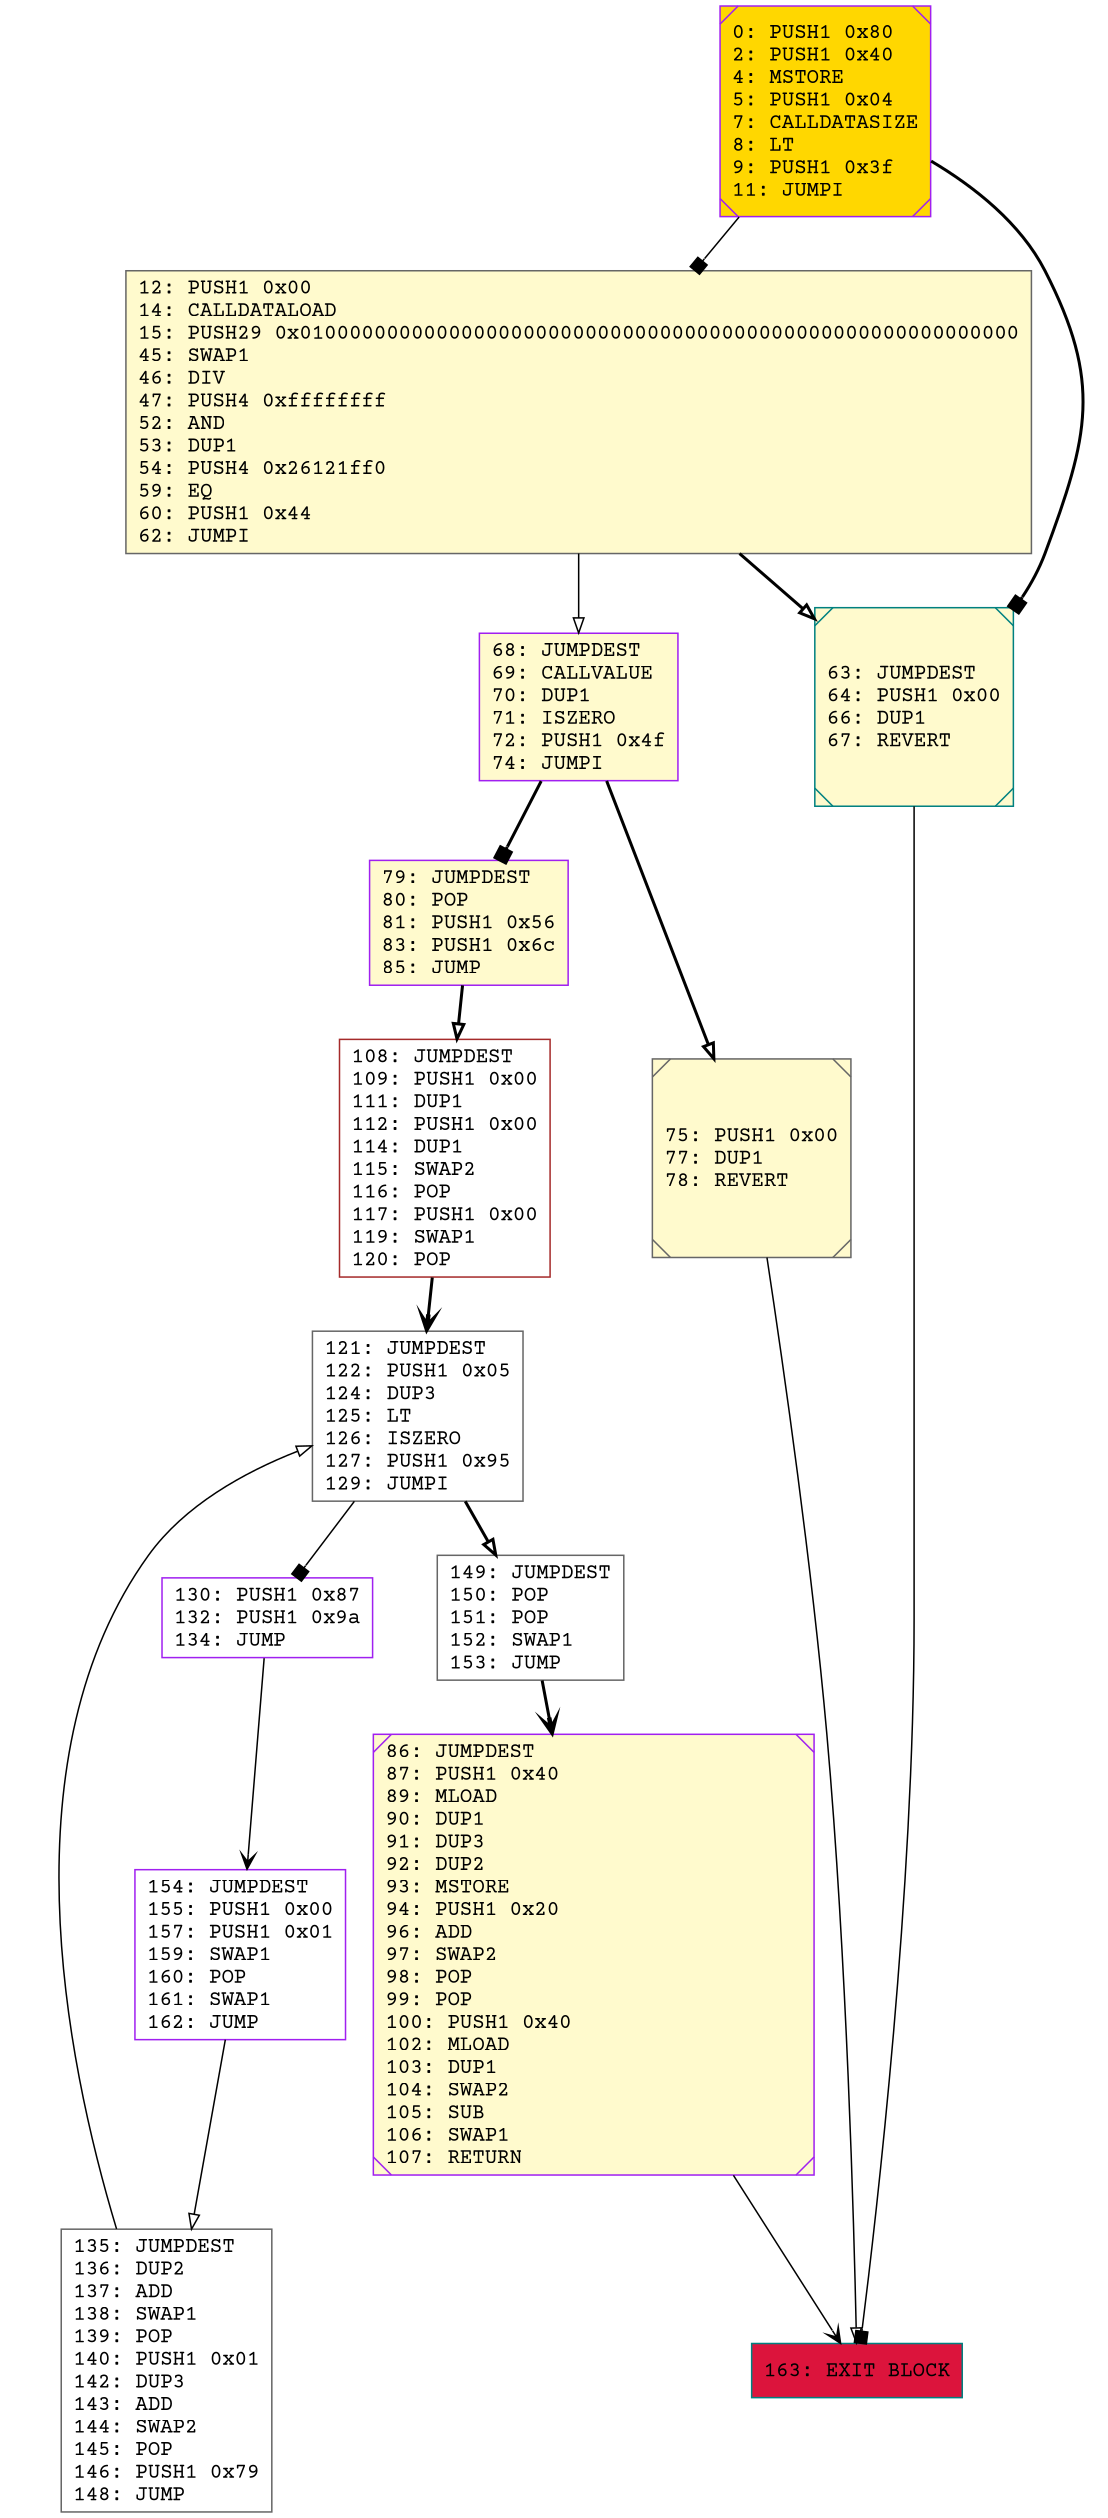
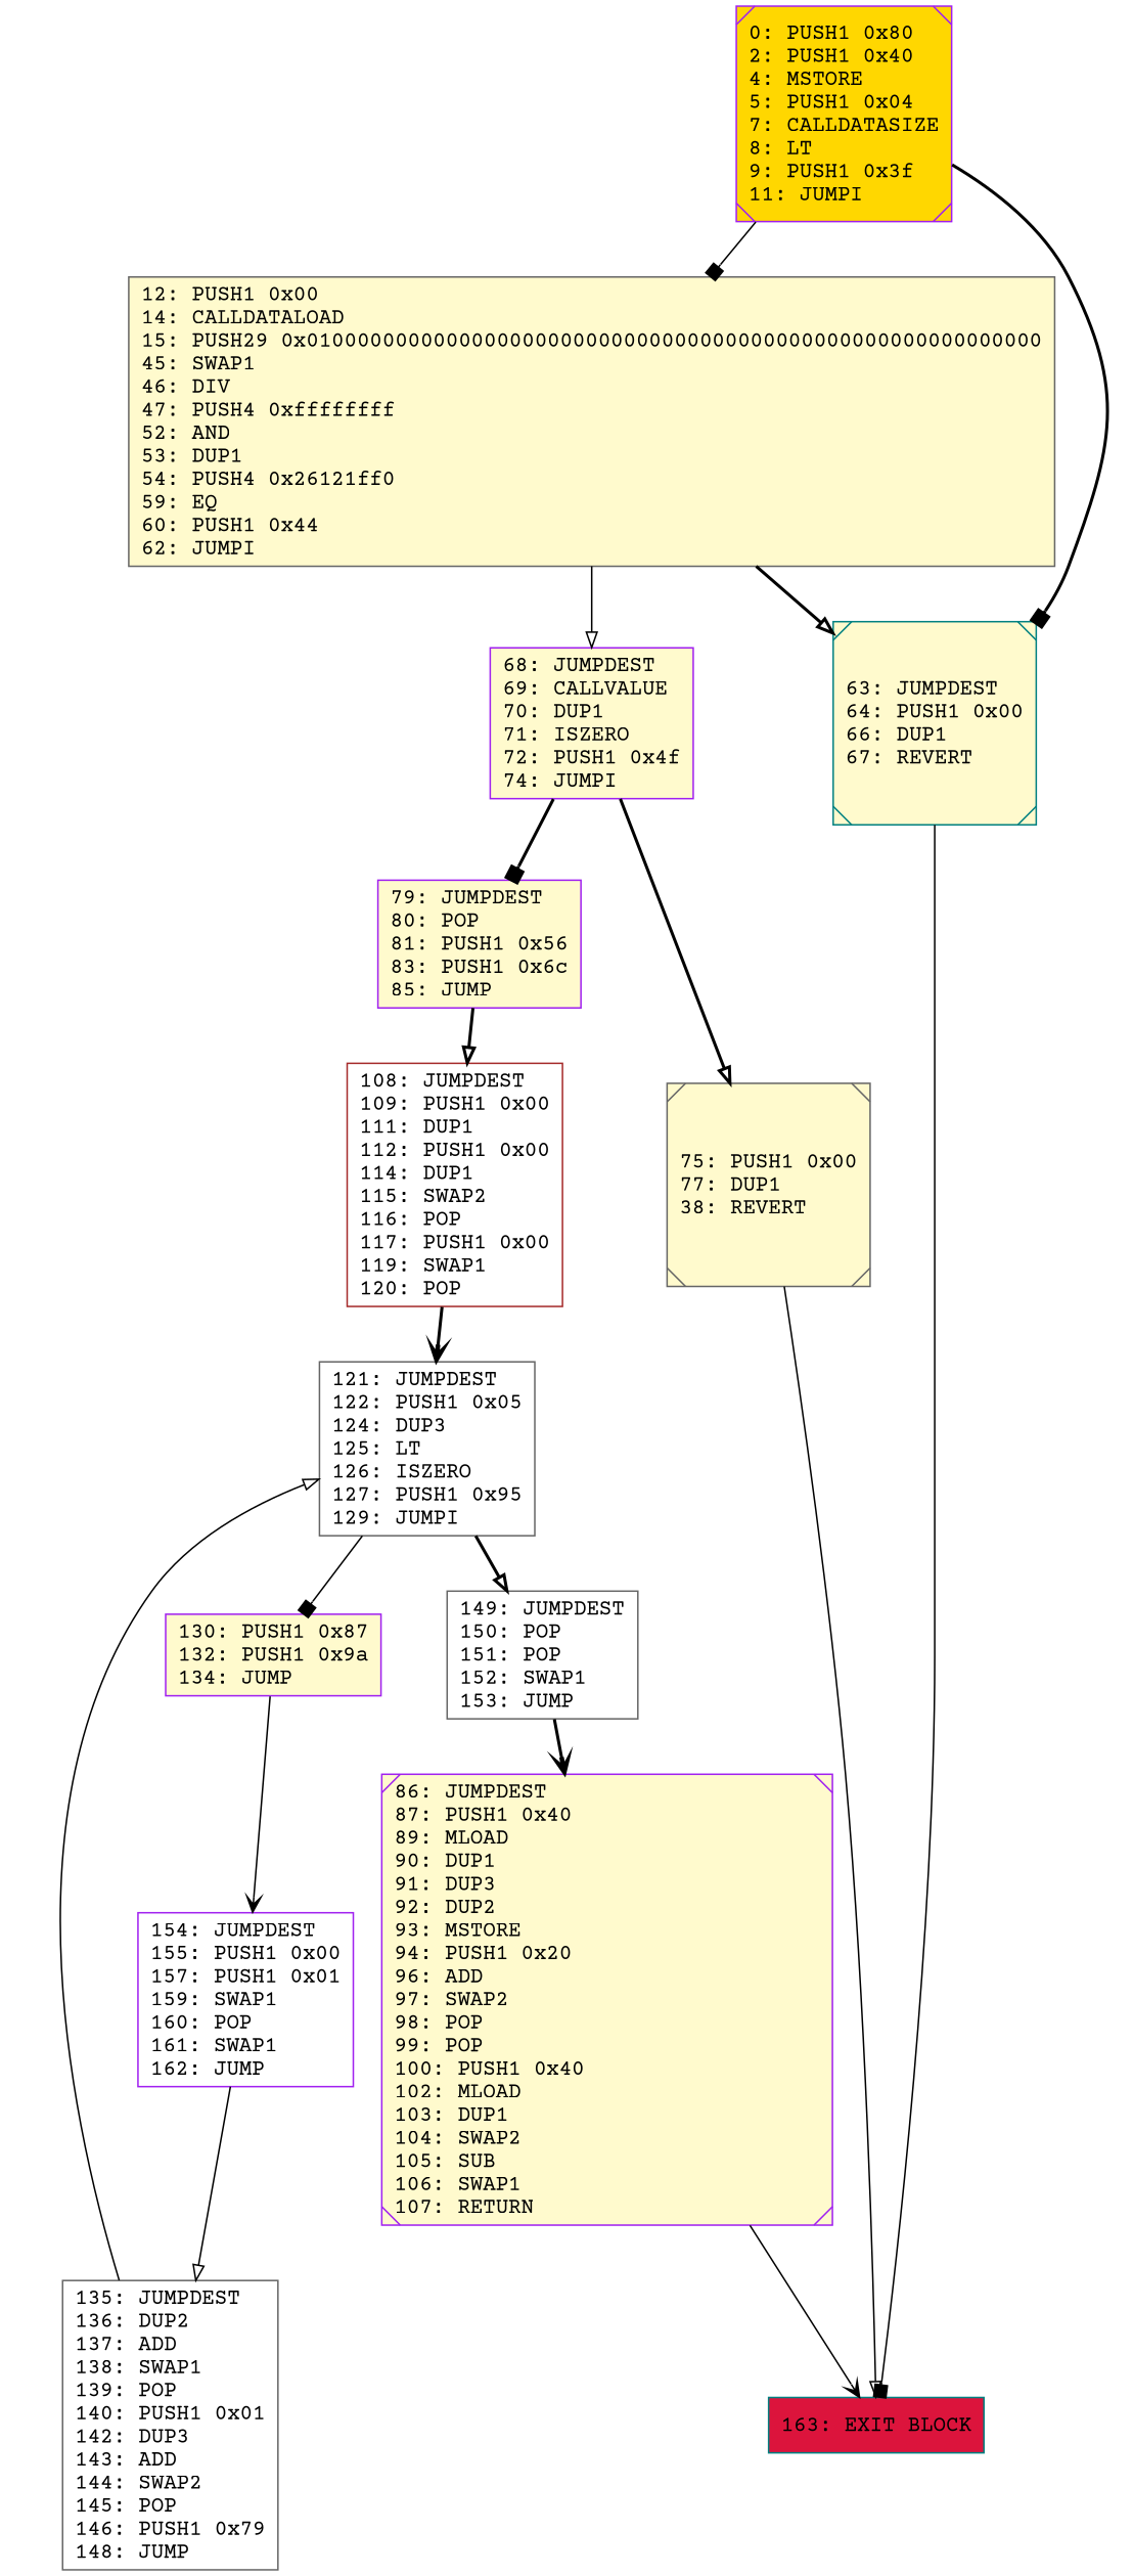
  digraph {
    fontname="Courier Prime"
    rankdir=UD
    node [color=purple fillcolor=lemonchiffon fontcolor=black fontname="Courier Prime" shape=box style=filled]
    edge [arrowhead=onormal fontname="Courier Prime" style=solid]
    n1 [color=teal fillcolor=crimson label="163: EXIT BLOCK\l"]
    n2 [label="68: JUMPDEST\l69: CALLVALUE\l70: DUP1\l71: ISZERO\l72: PUSH1 0x4f\l74: JUMPI\l"]
    n3 [label="79: JUMPDEST\l80: POP\l81: PUSH1 0x56\l83: PUSH1 0x6c\l85: JUMP\l"]
-   n4 [color=gray40 label="75: PUSH1 0x00\l77: DUP1\l78: REVERT\l" shape=Msquare]
+   n4 [color=gray40 label="75: PUSH1 0x00\l77: DUP1\l38: REVERT\l" shape=Msquare]
    n5 [color=brown fillcolor=white label="108: JUMPDEST\l109: PUSH1 0x00\l111: DUP1\l112: PUSH1 0x00\l114: DUP1\l115: SWAP2\l116: POP\l117: PUSH1 0x00\l119: SWAP1\l120: POP\l"]
    n6 [color=gray40 fillcolor=white label="121: JUMPDEST\l122: PUSH1 0x05\l124: DUP3\l125: LT\l126: ISZERO\l127: PUSH1 0x95\l129: JUMPI\l"]
-   n7 [fillcolor=white label="130: PUSH1 0x87\l132: PUSH1 0x9a\l134: JUMP\l"]
+   n7 [label="130: PUSH1 0x87\l132: PUSH1 0x9a\l134: JUMP\l"]
    n8 [color=gray40 fillcolor=white label="149: JUMPDEST\l150: POP\l151: POP\l152: SWAP1\l153: JUMP\l"]
    n9 [label="86: JUMPDEST\l87: PUSH1 0x40\l89: MLOAD\l90: DUP1\l91: DUP3\l92: DUP2\l93: MSTORE\l94: PUSH1 0x20\l96: ADD\l97: SWAP2\l98: POP\l99: POP\l100: PUSH1 0x40\l102: MLOAD\l103: DUP1\l104: SWAP2\l105: SUB\l106: SWAP1\l107: RETURN\l" shape=Msquare]
    n10 [color=gray40 fillcolor=white label="135: JUMPDEST\l136: DUP2\l137: ADD\l138: SWAP1\l139: POP\l140: PUSH1 0x01\l142: DUP3\l143: ADD\l144: SWAP2\l145: POP\l146: PUSH1 0x79\l148: JUMP\l"]
    n11 [fillcolor=white label="154: JUMPDEST\l155: PUSH1 0x00\l157: PUSH1 0x01\l159: SWAP1\l160: POP\l161: SWAP1\l162: JUMP\l"]
    n12 [fillcolor=gold label="0: PUSH1 0x80\l2: PUSH1 0x40\l4: MSTORE\l5: PUSH1 0x04\l7: CALLDATASIZE\l8: LT\l9: PUSH1 0x3f\l11: JUMPI\l" shape=Msquare]
    n13 [color=gray40 label="12: PUSH1 0x00\l14: CALLDATALOAD\l15: PUSH29 0x0100000000000000000000000000000000000000000000000000000000\l45: SWAP1\l46: DIV\l47: PUSH4 0xffffffff\l52: AND\l53: DUP1\l54: PUSH4 0x26121ff0\l59: EQ\l60: PUSH1 0x44\l62: JUMPI\l"]
    n14 [color=teal label="63: JUMPDEST\l64: PUSH1 0x00\l66: DUP1\l67: REVERT\l" shape=Msquare]
    n2 -> n3 [arrowhead=box style=bold]
    n2 -> n4 [style=bold]
    n3 -> n5 [style=bold]
    n4 -> n1
    n5 -> n6 [arrowhead=vee style=bold]
    n6 -> n7 [arrowhead=box]
    n6 -> n8 [style=bold]
    n7 -> n11 [arrowhead=vee]
    n8 -> n9 [arrowhead=vee style=bold]
    n9 -> n1 [arrowhead=vee]
    n10 -> n6
    n11 -> n10
    n12 -> n13 [arrowhead=box]
    n12 -> n14 [arrowhead=box style=bold]
    n13 -> n2
    n13 -> n14 [style=bold]
    n14 -> n1 [arrowhead=box]
  }
